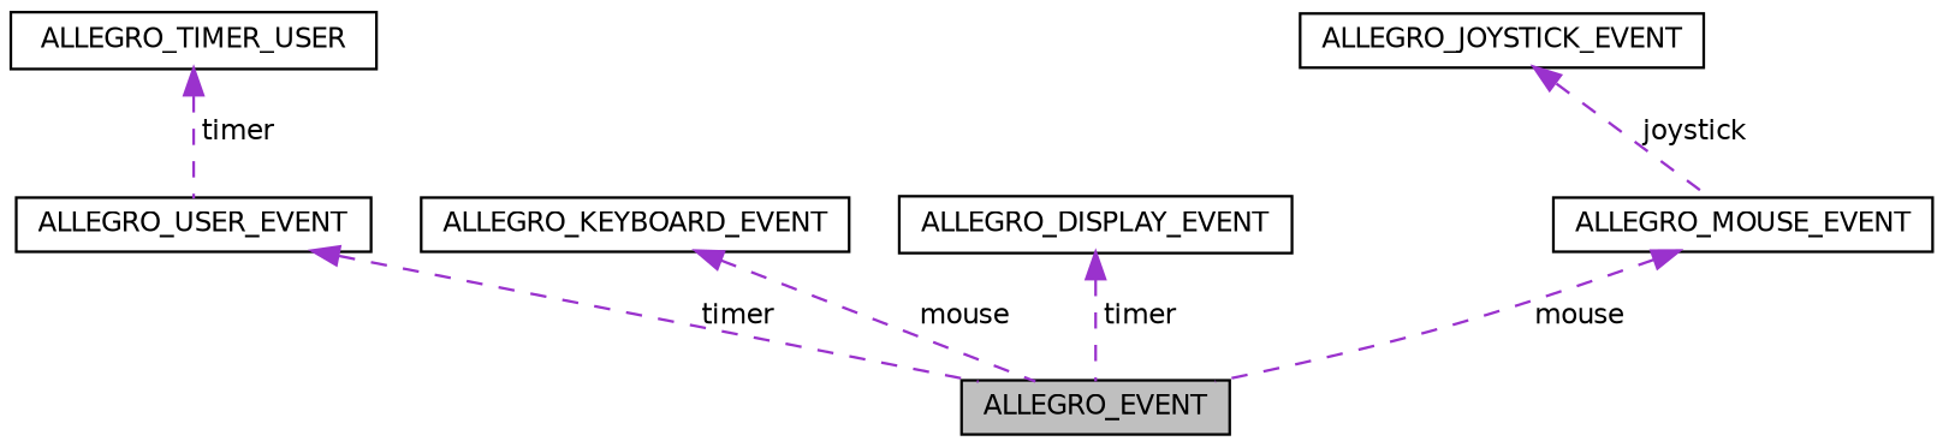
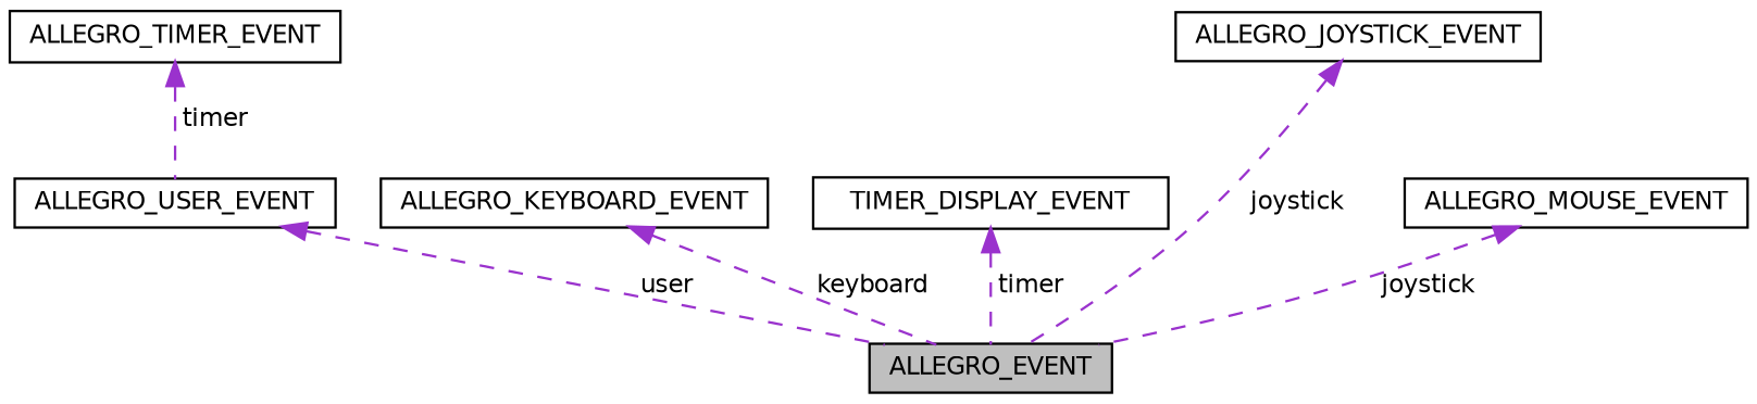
  digraph {
    rankdir=TB
    node [color=black fillcolor=white fontname=Helvetica fontsize=10 shape=record style=filled]
    edge [color=darkorchid3 dir=back fontname=Helvetica fontsize=10 labelfontname=Helvetica labelfontsize=10 style=dashed]
    n1 [fillcolor=grey75 fontcolor=black height=0.2 label=ALLEGRO_EVENT width=0.4]
-   n2 [height=0.2 label=ALLEGRO_TIMER_USER width=0.4]
+   n2 [height=0.2 label=ALLEGRO_TIMER_EVENT width=0.4]
    n3 [height=0.2 label=ALLEGRO_USER_EVENT width=0.4]
    n4 [height=0.2 label=ALLEGRO_KEYBOARD_EVENT width=0.4]
-   n5 [height=0.2 label=ALLEGRO_DISPLAY_EVENT width=0.4]
+   n5 [height=0.2 label=TIMER_DISPLAY_EVENT width=0.4]
    n6 [height=0.2 label=ALLEGRO_MOUSE_EVENT width=0.4]
    n7 [height=0.2 label=ALLEGRO_JOYSTICK_EVENT width=0.4]
    n2 -> n3 [label=" timer"]
-   n3 -> n1 [label=" timer"]
-   n4 -> n1 [label=" mouse"]
+   n3 -> n1 [label=" user"]
+   n4 -> n1 [label=" keyboard"]
    n5 -> n1 [label=" timer"]
-   n6 -> n1 [label=" mouse"]
-   n7 -> n6 [label=" joystick"]
+   n6 -> n1 [label=" joystick"]
+   n7 -> n1 [label=" joystick"]
  }
